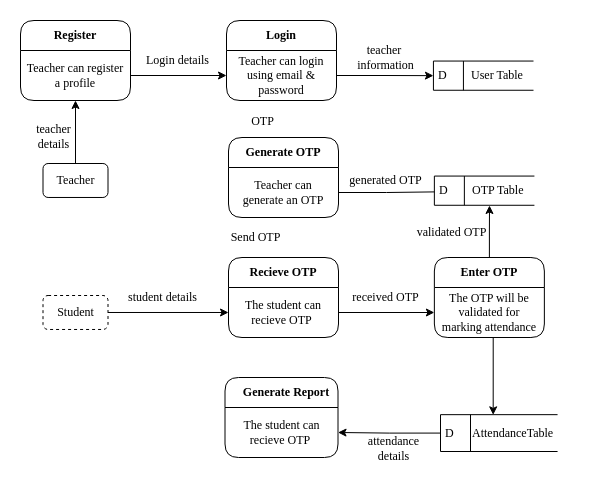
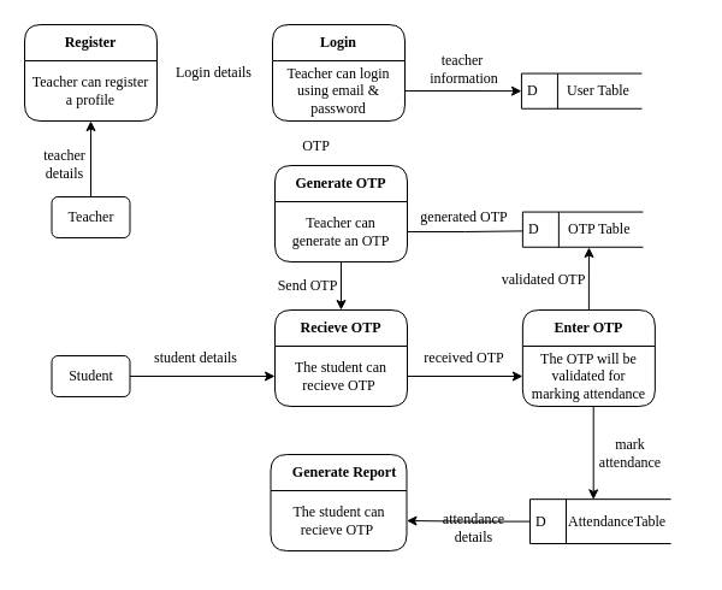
  <mxCell id="0" />
  <mxCell id="1" parent="0" />
  <mxCell id="2" value="" style="group" parent="1" vertex="1" connectable="0"><mxGeometry x="20" y="20" width="557.002" height="448" as="geometry" /></mxCell>
  <mxCell id="3" value="&lt;font face=&quot;Times New Roman&quot;&gt;Teacher&lt;/font&gt;" style="rounded=1;whiteSpace=wrap;html=1;" parent="2" vertex="1"><mxGeometry x="22.5" y="143.01" width="65" height="33.97" as="geometry" /></mxCell>
  <mxCell id="4" value="" style="group" parent="2" vertex="1" connectable="0"><mxGeometry x="412.002" y="42.378" width="101" height="29.206" as="geometry" /></mxCell>
  <mxCell id="5" value="&lt;font face=&quot;Times New Roman&quot;&gt;D&lt;span style=&quot;white-space: pre;&quot;&gt;&#09;&lt;/span&gt;&amp;nbsp; &amp;nbsp;User Table&lt;/font&gt;" style="html=1;dashed=0;whiteSpace=wrap;shape=mxgraph.dfd.dataStoreID;align=left;spacingLeft=3;points=[[0,0],[0.5,0],[1,0],[0,0.5],[1,0.5],[0,1],[0.5,1],[1,1]];" parent="4" vertex="1"><mxGeometry x="0.93" y="-1.83" width="100.07" height="29.21" as="geometry" /></mxCell>
  <mxCell id="6" value="&lt;b&gt;&lt;font face=&quot;Times New Roman&quot;&gt;Register&lt;/font&gt;&lt;/b&gt;" style="swimlane;fontStyle=0;childLayout=stackLayout;horizontal=1;startSize=30;horizontalStack=0;resizeParent=1;resizeParentMax=0;resizeLast=0;collapsible=1;marginBottom=0;whiteSpace=wrap;html=1;rounded=1;" parent="2" vertex="1"><mxGeometry width="110" height="80" as="geometry" /></mxCell>
  <mxCell id="7" value="&lt;font face=&quot;Times New Roman&quot;&gt;Teacher can register a profile&lt;/font&gt;" style="text;strokeColor=none;fillColor=none;align=center;verticalAlign=middle;spacingLeft=4;spacingRight=4;overflow=hidden;points=[[0,0.5],[1,0.5]];portConstraint=eastwest;rotatable=0;whiteSpace=wrap;html=1;" parent="6" vertex="1"><mxGeometry y="30" width="110" height="50" as="geometry" /></mxCell>
  <mxCell id="8" style="edgeStyle=orthogonalEdgeStyle;rounded=0;orthogonalLoop=1;jettySize=auto;html=1;entryX=0.5;entryY=1;entryDx=0;entryDy=0;" parent="2" source="3" target="6" edge="1"><mxGeometry relative="1" as="geometry"><mxPoint y="40" as="targetPoint" /></mxGeometry></mxCell>
  <mxCell id="9" value="&lt;font face=&quot;Times New Roman&quot;&gt;teacher&lt;/font&gt;&lt;div&gt;&lt;span style=&quot;font-family: &amp;quot;Times New Roman&amp;quot;; background-color: transparent; color: light-dark(rgb(0, 0, 0), rgb(255, 255, 255));&quot;&gt;details&lt;/span&gt;&lt;/div&gt;" style="text;html=1;align=center;verticalAlign=middle;resizable=0;points=[];autosize=1;strokeColor=none;fillColor=none;" parent="2" vertex="1"><mxGeometry x="6" y="95" width="53" height="41" as="geometry" /></mxCell>
  <mxCell id="10" value="&lt;b&gt;&lt;font face=&quot;Times New Roman&quot;&gt;Login&lt;/font&gt;&lt;/b&gt;" style="swimlane;fontStyle=0;childLayout=stackLayout;horizontal=1;startSize=30;horizontalStack=0;resizeParent=1;resizeParentMax=0;resizeLast=0;collapsible=1;marginBottom=0;whiteSpace=wrap;html=1;rounded=1;" parent="2" vertex="1"><mxGeometry x="206" width="110" height="80" as="geometry" /></mxCell>
  <mxCell id="11" value="&lt;font face=&quot;Times New Roman&quot;&gt;Teacher can login using email &amp;amp; password&lt;/font&gt;" style="text;strokeColor=none;fillColor=none;align=center;verticalAlign=middle;spacingLeft=4;spacingRight=4;overflow=hidden;points=[[0,0.5],[1,0.5]];portConstraint=eastwest;rotatable=0;whiteSpace=wrap;html=1;" parent="10" vertex="1"><mxGeometry y="30" width="110" height="50" as="geometry" /></mxCell>
- <mxCell id="12" style="edgeStyle=orthogonalEdgeStyle;rounded=0;orthogonalLoop=1;jettySize=auto;html=1;" parent="2" source="7" target="11" edge="1"><mxGeometry relative="1" as="geometry" /></mxCell>
  <mxCell id="13" value="&lt;font face=&quot;Times New Roman&quot;&gt;Login details&lt;/font&gt;" style="text;html=1;align=center;verticalAlign=middle;resizable=0;points=[];autosize=1;strokeColor=none;fillColor=none;" parent="2" vertex="1"><mxGeometry x="116" y="27" width="81" height="26" as="geometry" /></mxCell>
  <mxCell id="14" style="edgeStyle=orthogonalEdgeStyle;rounded=0;orthogonalLoop=1;jettySize=auto;html=1;entryX=0;entryY=0.5;entryDx=0;entryDy=0;" parent="2" source="11" target="5" edge="1"><mxGeometry relative="1" as="geometry" /></mxCell>
- <mxCell id="15" value="&lt;font face=&quot;Times New Roman&quot;&gt;Student&lt;/font&gt;" style="rounded=1;whiteSpace=wrap;html=1;dashed=1;" parent="2" vertex="1"><mxGeometry x="22.5" y="275" width="65" height="33.97" as="geometry" /></mxCell>
+ <mxCell id="15" value="&lt;font face=&quot;Times New Roman&quot;&gt;Student&lt;/font&gt;" style="rounded=1;whiteSpace=wrap;html=1;" parent="2" vertex="1"><mxGeometry x="22.5" y="275" width="65" height="33.97" as="geometry" /></mxCell>
  <mxCell id="16" value="&lt;b&gt;&lt;font face=&quot;Times New Roman&quot;&gt;Generate OTP&lt;/font&gt;&lt;/b&gt;" style="swimlane;fontStyle=0;childLayout=stackLayout;horizontal=1;startSize=30;horizontalStack=0;resizeParent=1;resizeParentMax=0;resizeLast=0;collapsible=1;marginBottom=0;whiteSpace=wrap;html=1;rounded=1;" parent="2" vertex="1"><mxGeometry x="208" y="117" width="110" height="80" as="geometry" /></mxCell>
  <mxCell id="17" value="&lt;font face=&quot;Times New Roman&quot;&gt;Teacher can generate an OTP&lt;/font&gt;" style="text;strokeColor=none;fillColor=none;align=center;verticalAlign=middle;spacingLeft=4;spacingRight=4;overflow=hidden;points=[[0,0.5],[1,0.5]];portConstraint=eastwest;rotatable=0;whiteSpace=wrap;html=1;" parent="16" vertex="1"><mxGeometry y="30" width="110" height="50" as="geometry" /></mxCell>
  <mxCell id="18" value="&lt;font face=&quot;Times New Roman&quot;&gt;OTP&lt;/font&gt;" style="text;html=1;align=center;verticalAlign=middle;resizable=0;points=[];autosize=1;strokeColor=none;fillColor=none;" parent="2" vertex="1"><mxGeometry x="221" y="88" width="41" height="26" as="geometry" /></mxCell>
  <mxCell id="19" value="" style="group" parent="2" vertex="1" connectable="0"><mxGeometry x="412.932" y="157.398" width="101" height="29.206" as="geometry" /></mxCell>
  <mxCell id="20" value="&lt;font face=&quot;Times New Roman&quot;&gt;D&lt;span style=&quot;white-space: pre;&quot;&gt;&#09;&lt;/span&gt;&amp;nbsp; &amp;nbsp;OTP Table&lt;/font&gt;" style="html=1;dashed=0;whiteSpace=wrap;shape=mxgraph.dfd.dataStoreID;align=left;spacingLeft=3;points=[[0,0],[0.5,0],[1,0],[0,0.5],[1,0.5],[0,1],[0.5,1],[1,1]];" parent="19" vertex="1"><mxGeometry x="0.93" y="-1.83" width="100.07" height="29.21" as="geometry" /></mxCell>
  <mxCell id="21" style="edgeStyle=orthogonalEdgeStyle;rounded=0;orthogonalLoop=1;jettySize=auto;html=1;entryX=0.001;entryY=0.542;entryDx=0;entryDy=0;entryPerimeter=0;endArrow=none;" parent="2" source="17" target="20" edge="1"><mxGeometry relative="1" as="geometry"><mxPoint x="397.966" y="205" as="targetPoint" /></mxGeometry></mxCell>
  <mxCell id="22" value="teacher&amp;nbsp;&#10;information" style="text;html=1;align=center;verticalAlign=middle;resizable=0;points=[];autosize=1;strokeColor=none;fillColor=none;spacing=3;spacingTop=3;spacingBottom=4;spacingLeft=0;perimeterSpacing=0;fontFamily=Times New Roman;" parent="2" vertex="1"><mxGeometry x="327.5" y="14.0" width="75" height="46" as="geometry" /></mxCell>
  <mxCell id="23" value="&lt;font face=&quot;Times New Roman&quot;&gt;generated OTP&lt;/font&gt;" style="text;html=1;align=center;verticalAlign=middle;resizable=0;points=[];autosize=1;strokeColor=none;fillColor=none;" parent="2" vertex="1"><mxGeometry x="320" y="146.99" width="90" height="26" as="geometry" /></mxCell>
  <mxCell id="24" value="&lt;b&gt;&lt;font face=&quot;Times New Roman&quot;&gt;Recieve OTP&lt;/font&gt;&lt;/b&gt;" style="swimlane;fontStyle=0;childLayout=stackLayout;horizontal=1;startSize=30;horizontalStack=0;resizeParent=1;resizeParentMax=0;resizeLast=0;collapsible=1;marginBottom=0;whiteSpace=wrap;html=1;rounded=1;" parent="2" vertex="1"><mxGeometry x="208" y="237" width="110" height="80" as="geometry" /></mxCell>
  <mxCell id="25" value="&lt;font face=&quot;Times New Roman&quot;&gt;The&amp;nbsp;&lt;/font&gt;&lt;span style=&quot;font-family: &amp;quot;Times New Roman&amp;quot;;&quot;&gt;student can recieve&lt;/span&gt;&lt;font face=&quot;Times New Roman&quot;&gt;&amp;nbsp;OTP&amp;nbsp;&lt;/font&gt;" style="text;strokeColor=none;fillColor=none;align=center;verticalAlign=middle;spacingLeft=4;spacingRight=4;overflow=hidden;points=[[0,0.5],[1,0.5]];portConstraint=eastwest;rotatable=0;whiteSpace=wrap;html=1;" parent="24" vertex="1"><mxGeometry y="30" width="110" height="50" as="geometry" /></mxCell>
  <mxCell id="26" value="&lt;b&gt;&lt;font face=&quot;Times New Roman&quot;&gt;Enter OTP&lt;/font&gt;&lt;/b&gt;" style="swimlane;fontStyle=0;childLayout=stackLayout;horizontal=1;startSize=30;horizontalStack=0;resizeParent=1;resizeParentMax=0;resizeLast=0;collapsible=1;marginBottom=0;whiteSpace=wrap;html=1;rounded=1;" parent="2" vertex="1"><mxGeometry x="413.86" y="237" width="110" height="80" as="geometry" /></mxCell>
  <mxCell id="27" value="&lt;font face=&quot;Times New Roman&quot;&gt;The OTP will be validated for marking attendance&lt;/font&gt;" style="text;strokeColor=none;fillColor=none;align=center;verticalAlign=middle;spacingLeft=4;spacingRight=4;overflow=hidden;points=[[0,0.5],[1,0.5]];portConstraint=eastwest;rotatable=0;whiteSpace=wrap;html=1;" parent="26" vertex="1"><mxGeometry y="30" width="110" height="50" as="geometry" /></mxCell>
  <mxCell id="28" style="edgeStyle=orthogonalEdgeStyle;rounded=0;orthogonalLoop=1;jettySize=auto;html=1;exitX=1;exitY=0.5;exitDx=0;exitDy=0;" parent="2" source="15" target="25" edge="1"><mxGeometry relative="1" as="geometry" /></mxCell>
+ <mxCell id="29" style="edgeStyle=orthogonalEdgeStyle;rounded=0;orthogonalLoop=1;jettySize=auto;html=1;entryX=0.5;entryY=0;entryDx=0;entryDy=0;exitX=0.5;exitY=1;exitDx=0;exitDy=0;" parent="2" source="16" target="24" edge="1"><mxGeometry relative="1" as="geometry" /></mxCell>
  <mxCell id="30" value="&lt;font face=&quot;Times New Roman&quot;&gt;Send OTP&lt;/font&gt;" style="text;html=1;align=center;verticalAlign=middle;resizable=0;points=[];autosize=1;strokeColor=none;fillColor=none;" parent="2" vertex="1"><mxGeometry x="201" y="204" width="68" height="26" as="geometry" /></mxCell>
  <mxCell id="31" value="&lt;font face=&quot;Times New Roman&quot;&gt;student details&lt;/font&gt;" style="text;html=1;align=center;verticalAlign=middle;resizable=0;points=[];autosize=1;strokeColor=none;fillColor=none;" parent="2" vertex="1"><mxGeometry x="98" y="264" width="87" height="26" as="geometry" /></mxCell>
  <mxCell id="32" value="&lt;font face=&quot;Times New Roman&quot;&gt;validated OTP&lt;/font&gt;" style="text;html=1;align=center;verticalAlign=middle;resizable=0;points=[];autosize=1;strokeColor=none;fillColor=none;" parent="2" vertex="1"><mxGeometry x="387" y="199" width="88" height="26" as="geometry" /></mxCell>
  <mxCell id="33" style="edgeStyle=orthogonalEdgeStyle;rounded=0;orthogonalLoop=1;jettySize=auto;html=1;" parent="2" source="26" edge="1"><mxGeometry relative="1" as="geometry"><mxPoint x="469" y="185" as="targetPoint" /></mxGeometry></mxCell>
  <mxCell id="34" style="edgeStyle=orthogonalEdgeStyle;rounded=0;orthogonalLoop=1;jettySize=auto;html=1;" parent="2" source="25" target="27" edge="1"><mxGeometry relative="1" as="geometry" /></mxCell>
  <mxCell id="35" value="&lt;font face=&quot;Times New Roman&quot;&gt;received OTP&lt;/font&gt;" style="text;html=1;align=center;verticalAlign=middle;resizable=0;points=[];autosize=1;strokeColor=none;fillColor=none;" parent="2" vertex="1"><mxGeometry x="323" y="264" width="84" height="26" as="geometry" /></mxCell>
+ <mxCell id="36" value="&lt;div&gt;&lt;font face=&quot;Times New Roman&quot;&gt;mark&lt;/font&gt;&lt;/div&gt;&lt;div&gt;&lt;font face=&quot;Times New Roman&quot;&gt;attendance&lt;/font&gt;&lt;/div&gt;" style="text;html=1;align=center;verticalAlign=middle;resizable=0;points=[];autosize=1;strokeColor=none;fillColor=none;" parent="2" vertex="1"><mxGeometry x="468.07" y="335" width="69" height="41" as="geometry" /></mxCell>
  <mxCell id="37" value="&lt;b&gt;&lt;font face=&quot;Times New Roman&quot;&gt;&amp;nbsp; &amp;nbsp;Generate Report&lt;/font&gt;&lt;/b&gt;" style="swimlane;fontStyle=0;childLayout=stackLayout;horizontal=1;startSize=30;horizontalStack=0;resizeParent=1;resizeParentMax=0;resizeLast=0;collapsible=1;marginBottom=0;whiteSpace=wrap;html=1;rounded=1;" parent="2" vertex="1"><mxGeometry x="204.5" y="357" width="113" height="80" as="geometry" /></mxCell>
  <mxCell id="38" value="&lt;font face=&quot;Times New Roman&quot;&gt;The&amp;nbsp;&lt;/font&gt;&lt;span style=&quot;font-family: &amp;quot;Times New Roman&amp;quot;;&quot;&gt;student can recieve&lt;/span&gt;&lt;font face=&quot;Times New Roman&quot;&gt;&amp;nbsp;OTP&amp;nbsp;&lt;/font&gt;" style="text;strokeColor=none;fillColor=none;align=center;verticalAlign=middle;spacingLeft=4;spacingRight=4;overflow=hidden;points=[[0,0.5],[1,0.5]];portConstraint=eastwest;rotatable=0;whiteSpace=wrap;html=1;" parent="37" vertex="1"><mxGeometry y="30" width="113" height="50" as="geometry" /></mxCell>
- <mxCell id="39" value="&lt;div&gt;&lt;font face=&quot;Times New Roman&quot;&gt;attendance&lt;/font&gt;&lt;/div&gt;&lt;div&gt;&lt;font face=&quot;Times New Roman&quot;&gt;details&lt;/font&gt;&lt;/div&gt;" style="text;html=1;align=center;verticalAlign=middle;resizable=0;points=[];autosize=1;strokeColor=none;fillColor=none;" parent="2" vertex="1"><mxGeometry x="338" y="407" width="69" height="41" as="geometry" /></mxCell>
+ <mxCell id="39" value="&lt;div&gt;&lt;font face=&quot;Times New Roman&quot;&gt;attendance&lt;/font&gt;&lt;/div&gt;&lt;div&gt;&lt;font face=&quot;Times New Roman&quot;&gt;details&lt;/font&gt;&lt;/div&gt;" style="text;html=1;align=center;verticalAlign=middle;resizable=0;points=[];autosize=1;strokeColor=none;fillColor=none;" parent="2" vertex="1"><mxGeometry x="338" y="397" width="69" height="41" as="geometry" /></mxCell>
  <mxCell id="40" style="edgeStyle=orthogonalEdgeStyle;rounded=0;orthogonalLoop=1;jettySize=auto;html=1;exitX=0;exitY=0.5;exitDx=0;exitDy=0;" parent="2" source="41" target="38" edge="1"><mxGeometry relative="1" as="geometry" /></mxCell>
  <mxCell id="41" value="&lt;font face=&quot;Times New Roman&quot;&gt;D&lt;span style=&quot;white-space: pre;&quot;&gt;&#09;&lt;/span&gt;&amp;nbsp;AttendanceTable&lt;/font&gt;" style="html=1;dashed=0;whiteSpace=wrap;shape=mxgraph.dfd.dataStoreID;align=left;spacingLeft=3;points=[[0,0],[0.5,0],[1,0],[0,0.5],[1,0.5],[0,1],[0.5,1],[1,1]];" parent="2" vertex="1"><mxGeometry x="420.002" y="394.168" width="117.07" height="36.83" as="geometry" /></mxCell>
  <mxCell id="42" style="edgeStyle=orthogonalEdgeStyle;rounded=0;orthogonalLoop=1;jettySize=auto;html=1;entryX=0.45;entryY=0.005;entryDx=0;entryDy=0;entryPerimeter=0;exitX=0.535;exitY=0.991;exitDx=0;exitDy=0;exitPerimeter=0;" edge="1" parent="2" source="27" target="41"><mxGeometry relative="1" as="geometry" /></mxCell>
